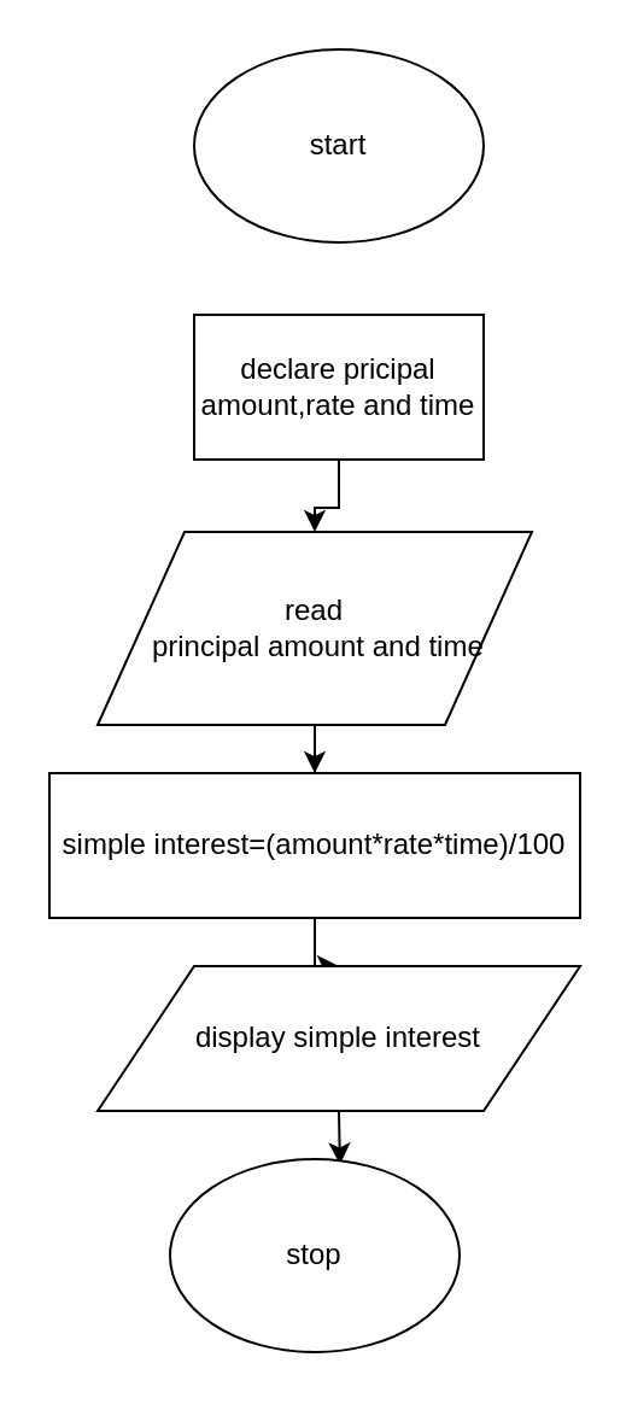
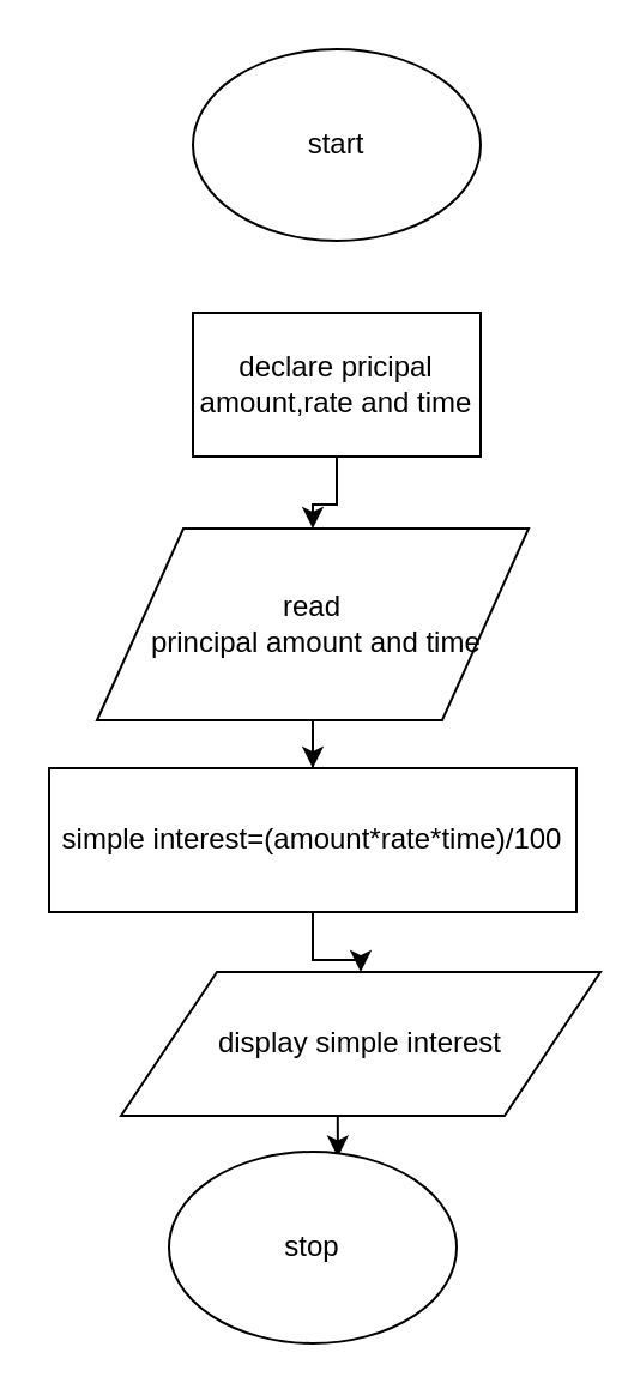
  <mxCell id="0" />
  <mxCell id="1" parent="0" />
  <mxCell id="2" value="start" style="ellipse;whiteSpace=wrap;html=1;" vertex="1" parent="1"><mxGeometry x="80" y="20" width="120" height="80" as="geometry" /></mxCell>
  <mxCell id="3" style="edgeStyle=orthogonalEdgeStyle;rounded=0;orthogonalLoop=1;jettySize=auto;html=1;exitX=0.5;exitY=1;exitDx=0;exitDy=0;" edge="1" parent="1" source="4" target="6"><mxGeometry relative="1" as="geometry" /></mxCell>
  <mxCell id="4" value="declare pricipal amount,rate and time" style="rounded=0;whiteSpace=wrap;html=1;" vertex="1" parent="1"><mxGeometry x="80" y="130" width="120" height="60" as="geometry" /></mxCell>
  <mxCell id="5" style="edgeStyle=orthogonalEdgeStyle;rounded=0;orthogonalLoop=1;jettySize=auto;html=1;exitX=0.5;exitY=1;exitDx=0;exitDy=0;" edge="1" parent="1" source="6" target="8"><mxGeometry relative="1" as="geometry" /></mxCell>
  <mxCell id="6" value="read&lt;br&gt;&amp;nbsp;principal amount and time" style="shape=parallelogram;perimeter=parallelogramPerimeter;whiteSpace=wrap;html=1;" vertex="1" parent="1"><mxGeometry x="40" y="220" width="180" height="80" as="geometry" /></mxCell>
  <mxCell id="7" style="edgeStyle=orthogonalEdgeStyle;rounded=0;orthogonalLoop=1;jettySize=auto;html=1;exitX=0.5;exitY=1;exitDx=0;exitDy=0;" edge="1" parent="1" source="8" target="10"><mxGeometry relative="1" as="geometry" /></mxCell>
  <mxCell id="8" value="simple interest=(amount*rate*time)/100" style="rounded=0;whiteSpace=wrap;html=1;" vertex="1" parent="1"><mxGeometry x="20" y="320" width="220" height="60" as="geometry" /></mxCell>
  <mxCell id="9" style="edgeStyle=orthogonalEdgeStyle;rounded=0;orthogonalLoop=1;jettySize=auto;html=1;exitX=0.5;exitY=1;exitDx=0;exitDy=0;entryX=0.587;entryY=0.028;entryDx=0;entryDy=0;entryPerimeter=0;" edge="1" parent="1" source="10" target="11"><mxGeometry relative="1" as="geometry" /></mxCell>
- <mxCell id="10" value="display simple interest" style="shape=parallelogram;perimeter=parallelogramPerimeter;whiteSpace=wrap;html=1;" vertex="1" parent="1"><mxGeometry x="40" y="400" width="200" height="60" as="geometry" /></mxCell>
+ <mxCell id="10" value="display simple interest" style="shape=parallelogram;perimeter=parallelogramPerimeter;whiteSpace=wrap;html=1;" vertex="1" parent="1"><mxGeometry x="50" y="405" width="200" height="60" as="geometry" /></mxCell>
  <mxCell id="11" value="stop" style="ellipse;whiteSpace=wrap;html=1;" vertex="1" parent="1"><mxGeometry x="70" y="480" width="120" height="80" as="geometry" /></mxCell>
